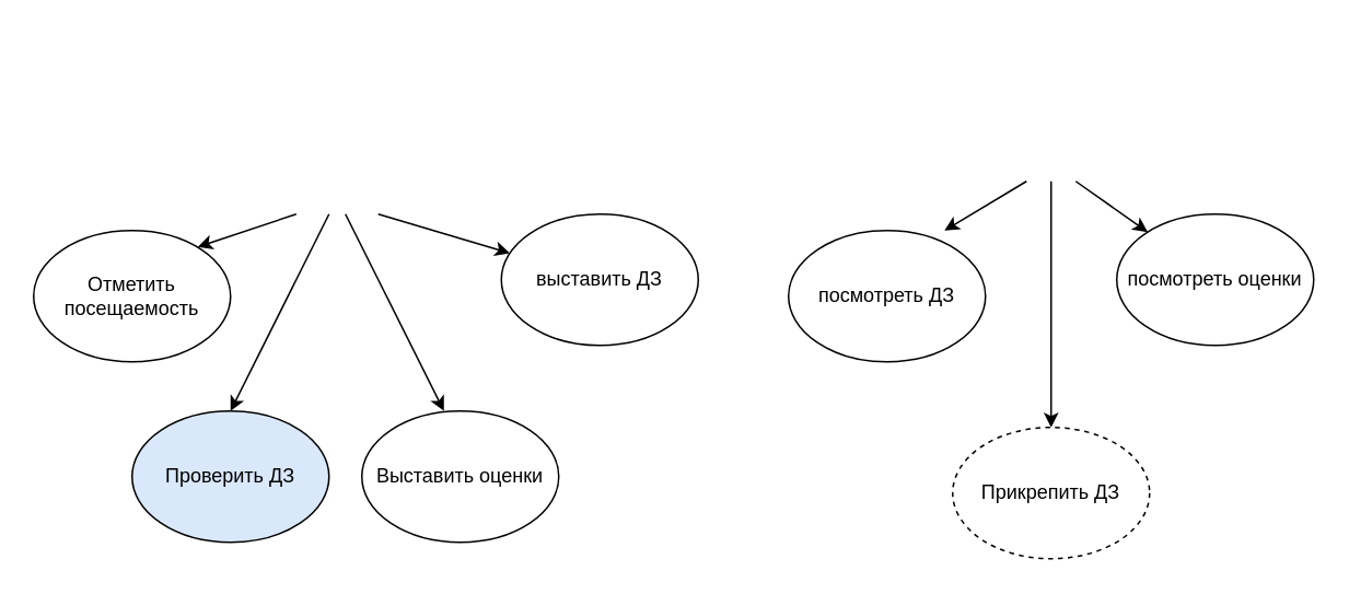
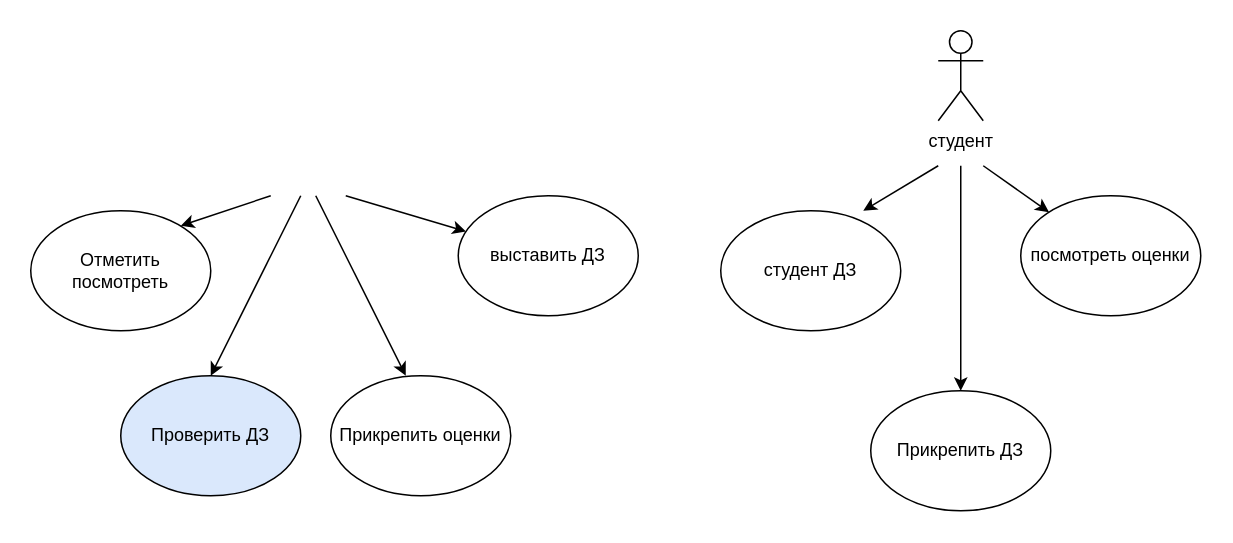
  <mxCell id="0" />
  <mxCell id="1" parent="0" />
+ <mxCell id="2" value="студент" style="shape=umlActor;verticalLabelPosition=bottom;verticalAlign=top;html=1;outlineConnect=0;" vertex="1" parent="1"><mxGeometry x="625" y="20" width="30" height="60" as="geometry" /></mxCell>
  <mxCell id="3" value="выставить ДЗ" style="ellipse;whiteSpace=wrap;html=1;" vertex="1" parent="1"><mxGeometry x="305" y="130" width="120" height="80" as="geometry" /></mxCell>
- <mxCell id="4" value="Отметить посещаемость" style="ellipse;whiteSpace=wrap;html=1;" vertex="1" parent="1"><mxGeometry x="20" y="140" width="120" height="80" as="geometry" /></mxCell>
- <mxCell id="5" value="Выставить оценки" style="ellipse;whiteSpace=wrap;html=1;" vertex="1" parent="1"><mxGeometry x="220" y="250" width="120" height="80" as="geometry" /></mxCell>
+ <mxCell id="4" value="Отметить посмотреть" style="ellipse;whiteSpace=wrap;html=1;" vertex="1" parent="1"><mxGeometry x="20" y="140" width="120" height="80" as="geometry" /></mxCell>
+ <mxCell id="5" value="Прикрепить оценки" style="ellipse;whiteSpace=wrap;html=1;" vertex="1" parent="1"><mxGeometry x="220" y="250" width="120" height="80" as="geometry" /></mxCell>
  <mxCell id="6" value="посмотреть оценки" style="ellipse;whiteSpace=wrap;html=1;" vertex="1" parent="1"><mxGeometry x="680" y="130" width="120" height="80" as="geometry" /></mxCell>
  <mxCell id="7" value="Проверить ДЗ" style="ellipse;whiteSpace=wrap;html=1;fillColor=#dae8fc;" vertex="1" parent="1"><mxGeometry x="80" y="250" width="120" height="80" as="geometry" /></mxCell>
- <mxCell id="8" value="посмотреть ДЗ" style="ellipse;whiteSpace=wrap;html=1;" vertex="1" parent="1"><mxGeometry x="480" y="140" width="120" height="80" as="geometry" /></mxCell>
- <mxCell id="9" value="Прикрепить ДЗ" style="ellipse;whiteSpace=wrap;html=1;dashed=1;" vertex="1" parent="1"><mxGeometry x="580" y="260" width="120" height="80" as="geometry" /></mxCell>
+ <mxCell id="8" value="студент ДЗ" style="ellipse;whiteSpace=wrap;html=1;" vertex="1" parent="1"><mxGeometry x="480" y="140" width="120" height="80" as="geometry" /></mxCell>
+ <mxCell id="9" value="Прикрепить ДЗ" style="ellipse;whiteSpace=wrap;html=1;" vertex="1" parent="1"><mxGeometry x="580" y="260" width="120" height="80" as="geometry" /></mxCell>
  <mxCell id="10" value="" style="endArrow=classic;html=1;rounded=0;entryX=0.5;entryY=0;entryDx=0;entryDy=0;" edge="1" parent="1" target="9"><mxGeometry width="50" height="50" relative="1" as="geometry"><mxPoint x="640" y="110" as="sourcePoint" /><mxPoint x="675" y="120" as="targetPoint" /></mxGeometry></mxCell>
  <mxCell id="11" value="" style="endArrow=classic;html=1;rounded=0;" edge="1" parent="1" target="6"><mxGeometry width="50" height="50" relative="1" as="geometry"><mxPoint x="655" y="110" as="sourcePoint" /><mxPoint x="705" y="60" as="targetPoint" /></mxGeometry></mxCell>
  <mxCell id="12" value="" style="endArrow=classic;html=1;rounded=0;" edge="1" parent="1"><mxGeometry width="50" height="50" relative="1" as="geometry"><mxPoint x="625" y="110" as="sourcePoint" /><mxPoint x="575" y="140" as="targetPoint" /></mxGeometry></mxCell>
  <mxCell id="13" value="" style="endArrow=classic;html=1;rounded=0;" edge="1" parent="1"><mxGeometry width="50" height="50" relative="1" as="geometry"><mxPoint x="210" y="130" as="sourcePoint" /><mxPoint x="270" y="250" as="targetPoint" /></mxGeometry></mxCell>
  <mxCell id="14" value="" style="endArrow=classic;html=1;rounded=0;" edge="1" parent="1"><mxGeometry width="50" height="50" relative="1" as="geometry"><mxPoint x="200" y="130" as="sourcePoint" /><mxPoint x="140" y="250" as="targetPoint" /></mxGeometry></mxCell>
  <mxCell id="15" value="" style="endArrow=classic;html=1;rounded=0;" edge="1" parent="1" target="3"><mxGeometry width="50" height="50" relative="1" as="geometry"><mxPoint x="230" y="130" as="sourcePoint" /><mxPoint x="280" y="80" as="targetPoint" /></mxGeometry></mxCell>
  <mxCell id="16" value="" style="endArrow=classic;html=1;rounded=0;" edge="1" parent="1"><mxGeometry width="50" height="50" relative="1" as="geometry"><mxPoint x="180" y="130" as="sourcePoint" /><mxPoint x="120" y="150" as="targetPoint" /></mxGeometry></mxCell>
